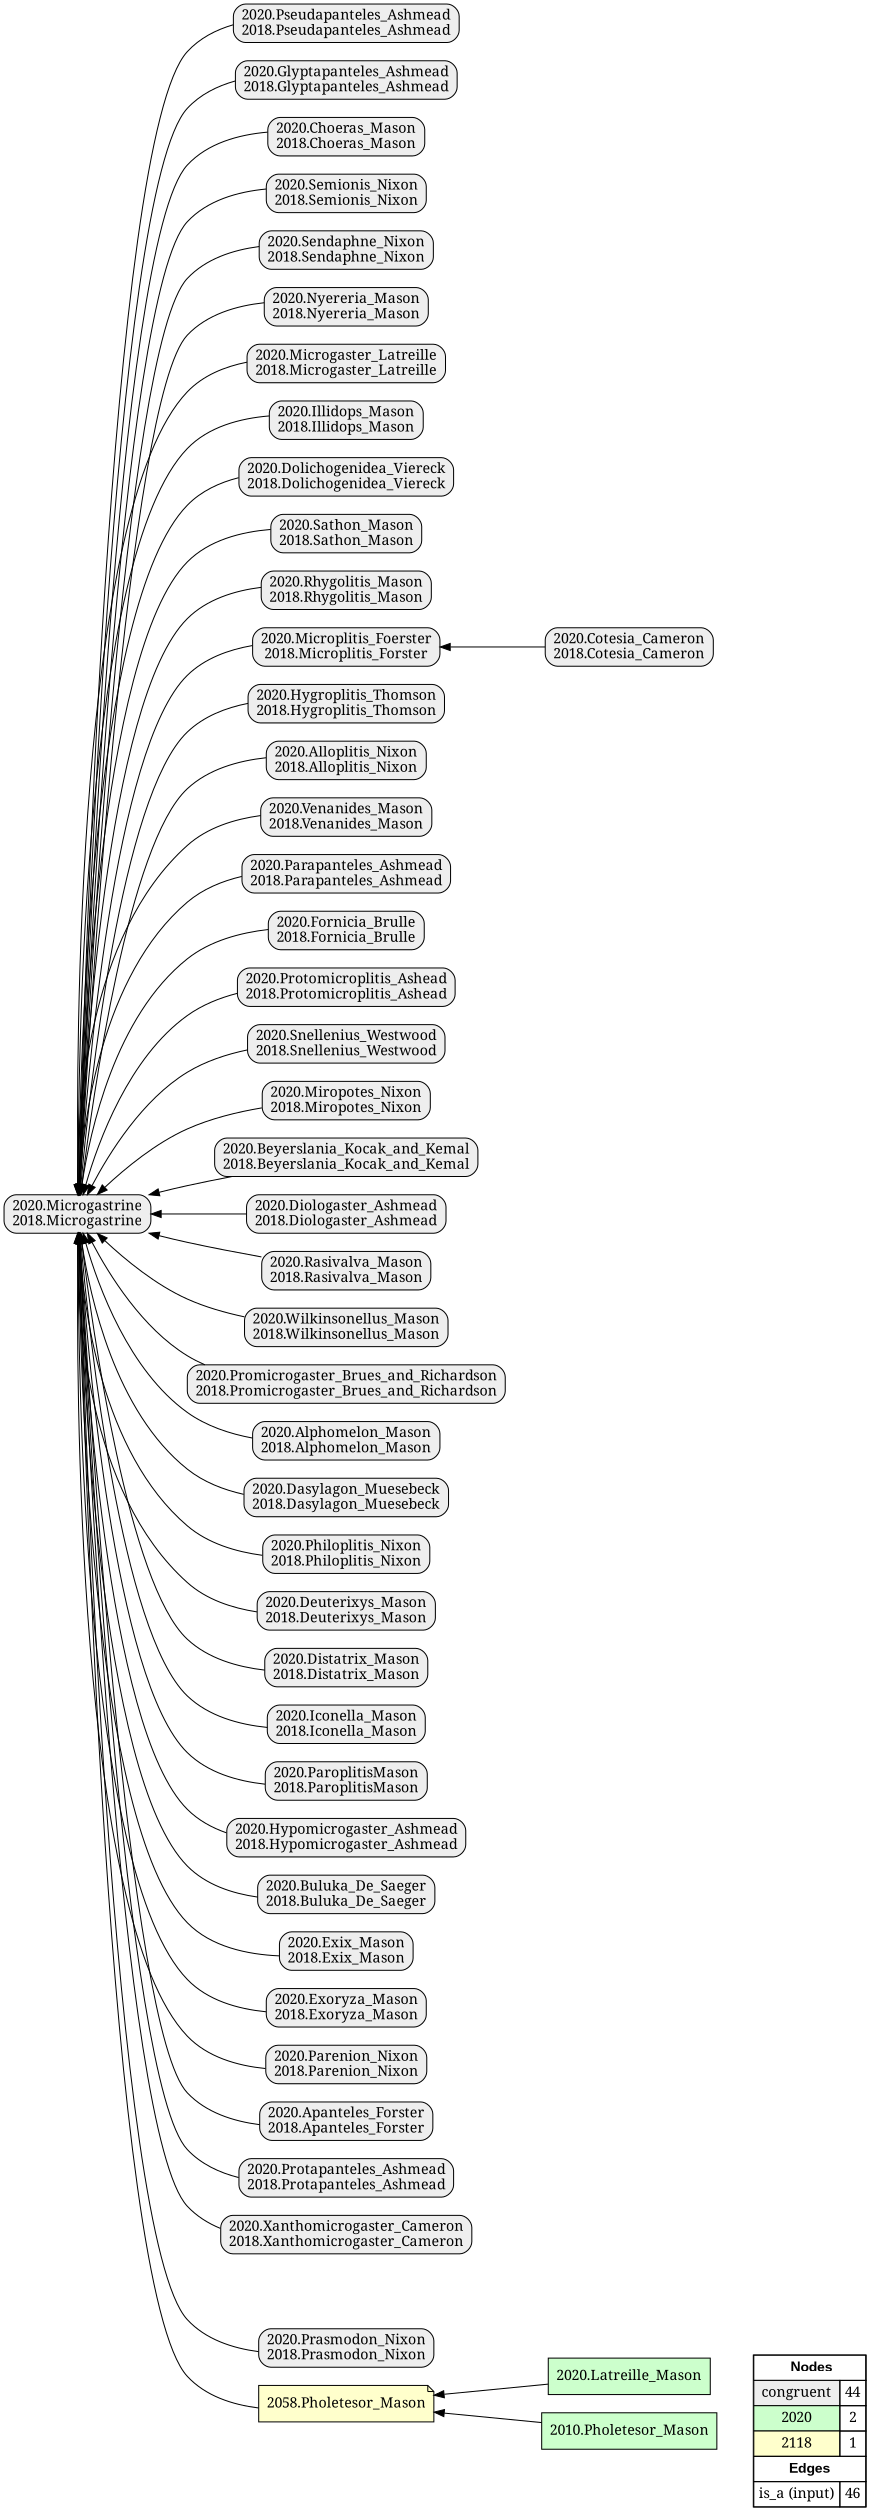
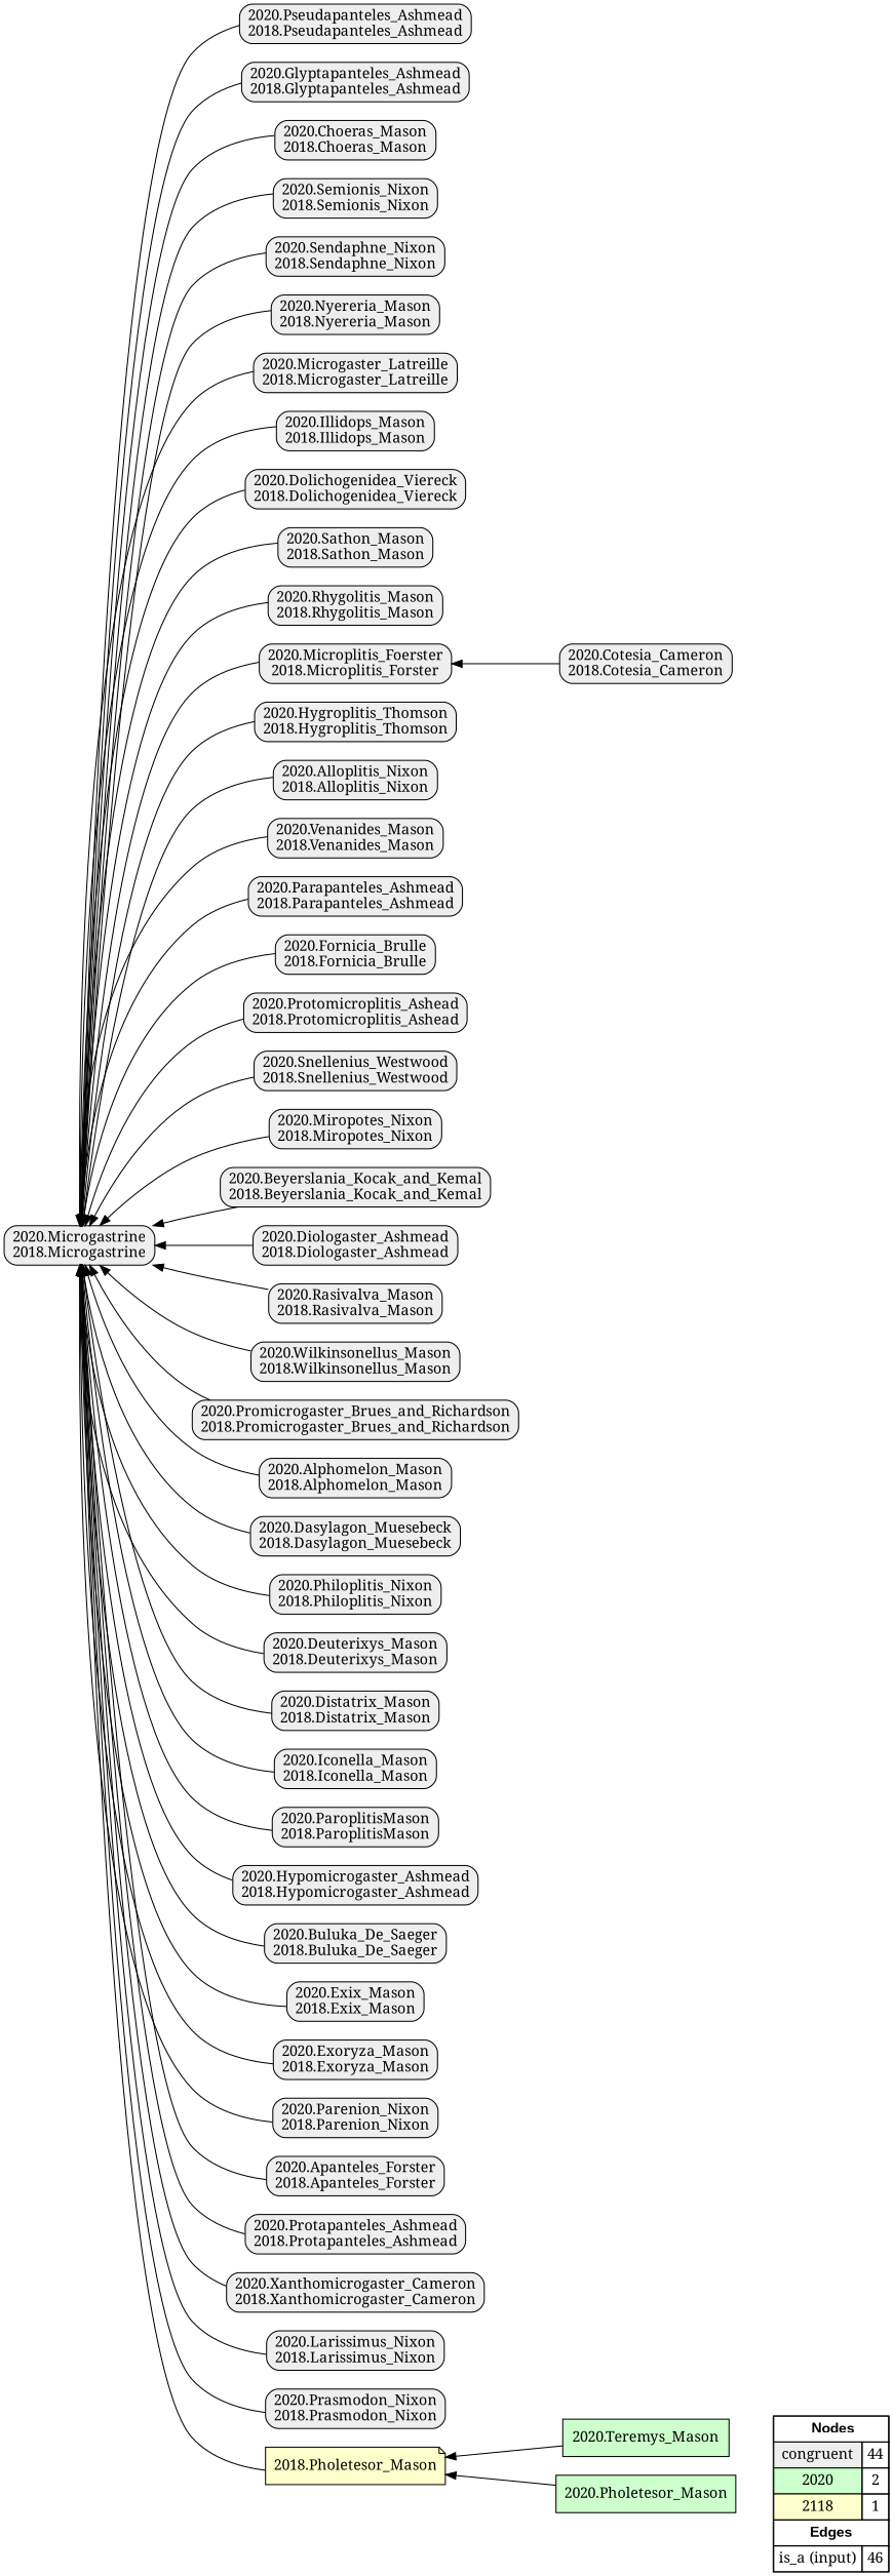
  digraph {
    fontname="Noto Serif"
    rankdir=RL
    node [fillcolor="#EEEEEE" fontname="Noto Serif" shape=box style="filled,rounded"]
    edge [arrowhead=normal color="#000000" constraint=true fontname="Noto Serif" penwidth=1 style=solid]
    n1 [fillcolor=white label=<   <TABLE BORDER="0" CELLBORDER="1" CELLSPACING="0" CELLPADDING="4">  <TR> <TD COLSPAN="2"><font face="Arial Black"> Nodes</font></TD> </TR>  <TR>   <TD bgcolor="#EEEEEE" fontname="helvetica">congruent</TD>   <TD>44</TD>   </TR>  <TR>   <TD bgcolor="#CCFFCC" fontname="helvetica">2020</TD>   <TD>2</TD>   </TR>  <TR>   <TD bgcolor="#FFFFCC" fontname="helvetica">2118</TD>   <TD>1</TD>   </TR>  <TR> <TD COLSPAN="2"><font face = "Arial Black"> Edges </font></TD> </TR>  <TR>   <TD><font color ="#000000">is_a (input)</font></TD><TD>46</TD> </TR> </TABLE>   > margin=0 style=filled]
    "2020.Pseudapanteles_Ashmead\n2018.Pseudapanteles_Ashmead"
    "2020.Microgastrine\n2018.Microgastrine"
    "2020.Glyptapanteles_Ashmead\n2018.Glyptapanteles_Ashmead"
    "2020.Choeras_Mason\n2018.Choeras_Mason"
    "2020.Semionis_Nixon\n2018.Semionis_Nixon"
    "2020.Sendaphne_Nixon\n2018.Sendaphne_Nixon"
    "2020.Nyereria_Mason\n2018.Nyereria_Mason"
    "2020.Microgaster_Latreille\n2018.Microgaster_Latreille"
    "2020.Illidops_Mason\n2018.Illidops_Mason"
    "2020.Dolichogenidea_Viereck\n2018.Dolichogenidea_Viereck"
    "2020.Sathon_Mason\n2018.Sathon_Mason"
    "2020.Rhygolitis_Mason\n2018.Rhygolitis_Mason"
    "2020.Cotesia_Cameron\n2018.Cotesia_Cameron"
    "2020.Microplitis_Foerster\n2018.Microplitis_Forster"
    "2020.Hygroplitis_Thomson\n2018.Hygroplitis_Thomson"
    "2020.Alloplitis_Nixon\n2018.Alloplitis_Nixon"
    "2020.Venanides_Mason\n2018.Venanides_Mason"
    "2020.Parapanteles_Ashmead\n2018.Parapanteles_Ashmead"
    "2020.Fornicia_Brulle\n2018.Fornicia_Brulle"
    "2020.Protomicroplitis_Ashead\n2018.Protomicroplitis_Ashead"
    "2020.Snellenius_Westwood\n2018.Snellenius_Westwood"
    "2020.Miropotes_Nixon\n2018.Miropotes_Nixon"
    "2020.Beyerslania_Kocak_and_Kemal\n2018.Beyerslania_Kocak_and_Kemal"
    "2020.Diologaster_Ashmead\n2018.Diologaster_Ashmead"
    "2020.Rasivalva_Mason\n2018.Rasivalva_Mason"
    "2020.Wilkinsonellus_Mason\n2018.Wilkinsonellus_Mason"
    "2020.Promicrogaster_Brues_and_Richardson\n2018.Promicrogaster_Brues_and_Richardson"
    "2020.Alphomelon_Mason\n2018.Alphomelon_Mason"
    "2020.Dasylagon_Muesebeck\n2018.Dasylagon_Muesebeck"
    "2020.Philoplitis_Nixon\n2018.Philoplitis_Nixon"
    "2020.Deuterixys_Mason\n2018.Deuterixys_Mason"
    "2020.Distatrix_Mason\n2018.Distatrix_Mason"
    "2020.Iconella_Mason\n2018.Iconella_Mason"
    "2020.ParoplitisMason\n2018.ParoplitisMason"
    "2020.Hypomicrogaster_Ashmead\n2018.Hypomicrogaster_Ashmead"
    "2020.Buluka_De_Saeger\n2018.Buluka_De_Saeger"
    "2020.Exix_Mason\n2018.Exix_Mason"
    "2020.Exoryza_Mason\n2018.Exoryza_Mason"
    "2020.Parenion_Nixon\n2018.Parenion_Nixon"
    "2020.Apanteles_Forster\n2018.Apanteles_Forster"
    "2020.Protapanteles_Ashmead\n2018.Protapanteles_Ashmead"
    "2020.Xanthomicrogaster_Cameron\n2018.Xanthomicrogaster_Cameron"
+   "2020.Larissimus_Nixon\n2018.Larissimus_Nixon"
    "2020.Prasmodon_Nixon\n2018.Prasmodon_Nixon"
-   "2020.Teremys_Mason" [fillcolor="#CCFFCC" style=filled label="2020.Latreille_Mason"]
-   "2018.Pholetesor_Mason" [fillcolor="#FFFFCC" shape=note style=filled label="2058.Pholetesor_Mason"]
-   "2020.Pholetesor_Mason" [fillcolor="#CCFFCC" style=filled label="2010.Pholetesor_Mason"]
+   "2020.Teremys_Mason" [fillcolor="#CCFFCC" style=filled]
+   "2018.Pholetesor_Mason" [fillcolor="#FFFFCC" shape=note style=filled]
+   "2020.Pholetesor_Mason" [fillcolor="#CCFFCC" style=filled]
    subgraph sub_1 {
      rank=source
      n1
    }
    "2020.Pseudapanteles_Ashmead\n2018.Pseudapanteles_Ashmead" -> "2020.Microgastrine\n2018.Microgastrine"
    "2020.Glyptapanteles_Ashmead\n2018.Glyptapanteles_Ashmead" -> "2020.Microgastrine\n2018.Microgastrine"
    "2020.Choeras_Mason\n2018.Choeras_Mason" -> "2020.Microgastrine\n2018.Microgastrine"
    "2020.Semionis_Nixon\n2018.Semionis_Nixon" -> "2020.Microgastrine\n2018.Microgastrine"
    "2020.Sendaphne_Nixon\n2018.Sendaphne_Nixon" -> "2020.Microgastrine\n2018.Microgastrine"
    "2020.Nyereria_Mason\n2018.Nyereria_Mason" -> "2020.Microgastrine\n2018.Microgastrine"
    "2020.Microgaster_Latreille\n2018.Microgaster_Latreille" -> "2020.Microgastrine\n2018.Microgastrine"
    "2020.Illidops_Mason\n2018.Illidops_Mason" -> "2020.Microgastrine\n2018.Microgastrine"
    "2020.Dolichogenidea_Viereck\n2018.Dolichogenidea_Viereck" -> "2020.Microgastrine\n2018.Microgastrine"
    "2020.Sathon_Mason\n2018.Sathon_Mason" -> "2020.Microgastrine\n2018.Microgastrine"
    "2020.Rhygolitis_Mason\n2018.Rhygolitis_Mason" -> "2020.Microgastrine\n2018.Microgastrine"
    "2020.Cotesia_Cameron\n2018.Cotesia_Cameron" -> "2020.Microplitis_Foerster\n2018.Microplitis_Forster"
    "2020.Microplitis_Foerster\n2018.Microplitis_Forster" -> "2020.Microgastrine\n2018.Microgastrine"
    "2020.Hygroplitis_Thomson\n2018.Hygroplitis_Thomson" -> "2020.Microgastrine\n2018.Microgastrine"
    "2020.Alloplitis_Nixon\n2018.Alloplitis_Nixon" -> "2020.Microgastrine\n2018.Microgastrine"
    "2020.Venanides_Mason\n2018.Venanides_Mason" -> "2020.Microgastrine\n2018.Microgastrine"
    "2020.Parapanteles_Ashmead\n2018.Parapanteles_Ashmead" -> "2020.Microgastrine\n2018.Microgastrine"
    "2020.Fornicia_Brulle\n2018.Fornicia_Brulle" -> "2020.Microgastrine\n2018.Microgastrine"
    "2020.Protomicroplitis_Ashead\n2018.Protomicroplitis_Ashead" -> "2020.Microgastrine\n2018.Microgastrine"
    "2020.Snellenius_Westwood\n2018.Snellenius_Westwood" -> "2020.Microgastrine\n2018.Microgastrine"
    "2020.Miropotes_Nixon\n2018.Miropotes_Nixon" -> "2020.Microgastrine\n2018.Microgastrine"
    "2020.Beyerslania_Kocak_and_Kemal\n2018.Beyerslania_Kocak_and_Kemal" -> "2020.Microgastrine\n2018.Microgastrine"
    "2020.Diologaster_Ashmead\n2018.Diologaster_Ashmead" -> "2020.Microgastrine\n2018.Microgastrine"
    "2020.Rasivalva_Mason\n2018.Rasivalva_Mason" -> "2020.Microgastrine\n2018.Microgastrine"
    "2020.Wilkinsonellus_Mason\n2018.Wilkinsonellus_Mason" -> "2020.Microgastrine\n2018.Microgastrine"
    "2020.Promicrogaster_Brues_and_Richardson\n2018.Promicrogaster_Brues_and_Richardson" -> "2020.Microgastrine\n2018.Microgastrine"
    "2020.Alphomelon_Mason\n2018.Alphomelon_Mason" -> "2020.Microgastrine\n2018.Microgastrine"
    "2020.Dasylagon_Muesebeck\n2018.Dasylagon_Muesebeck" -> "2020.Microgastrine\n2018.Microgastrine"
    "2020.Philoplitis_Nixon\n2018.Philoplitis_Nixon" -> "2020.Microgastrine\n2018.Microgastrine"
    "2020.Deuterixys_Mason\n2018.Deuterixys_Mason" -> "2020.Microgastrine\n2018.Microgastrine"
    "2020.Distatrix_Mason\n2018.Distatrix_Mason" -> "2020.Microgastrine\n2018.Microgastrine"
    "2020.Iconella_Mason\n2018.Iconella_Mason" -> "2020.Microgastrine\n2018.Microgastrine"
    "2020.ParoplitisMason\n2018.ParoplitisMason" -> "2020.Microgastrine\n2018.Microgastrine"
    "2020.Hypomicrogaster_Ashmead\n2018.Hypomicrogaster_Ashmead" -> "2020.Microgastrine\n2018.Microgastrine"
    "2020.Buluka_De_Saeger\n2018.Buluka_De_Saeger" -> "2020.Microgastrine\n2018.Microgastrine"
    "2020.Exix_Mason\n2018.Exix_Mason" -> "2020.Microgastrine\n2018.Microgastrine"
    "2020.Exoryza_Mason\n2018.Exoryza_Mason" -> "2020.Microgastrine\n2018.Microgastrine"
    "2020.Parenion_Nixon\n2018.Parenion_Nixon" -> "2020.Microgastrine\n2018.Microgastrine"
    "2020.Apanteles_Forster\n2018.Apanteles_Forster" -> "2020.Microgastrine\n2018.Microgastrine"
    "2020.Protapanteles_Ashmead\n2018.Protapanteles_Ashmead" -> "2020.Microgastrine\n2018.Microgastrine"
    "2020.Xanthomicrogaster_Cameron\n2018.Xanthomicrogaster_Cameron" -> "2020.Microgastrine\n2018.Microgastrine"
+   "2020.Larissimus_Nixon\n2018.Larissimus_Nixon" -> "2020.Microgastrine\n2018.Microgastrine"
    "2020.Prasmodon_Nixon\n2018.Prasmodon_Nixon" -> "2020.Microgastrine\n2018.Microgastrine"
    "2020.Teremys_Mason" -> "2018.Pholetesor_Mason"
    "2018.Pholetesor_Mason" -> "2020.Microgastrine\n2018.Microgastrine"
    "2020.Pholetesor_Mason" -> "2018.Pholetesor_Mason"
  }
